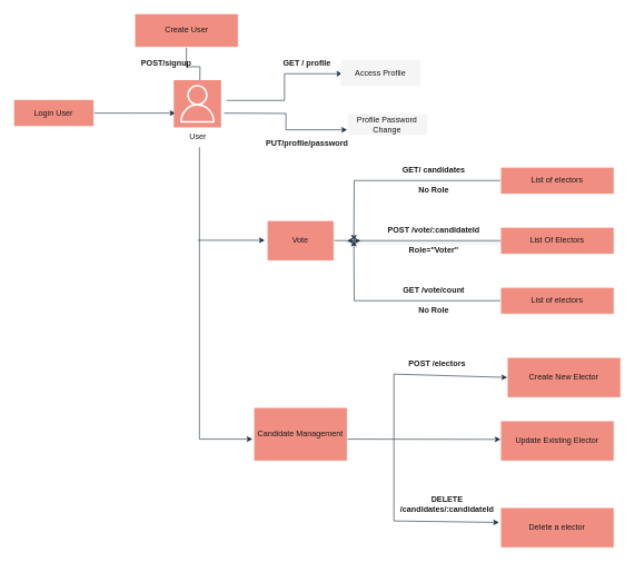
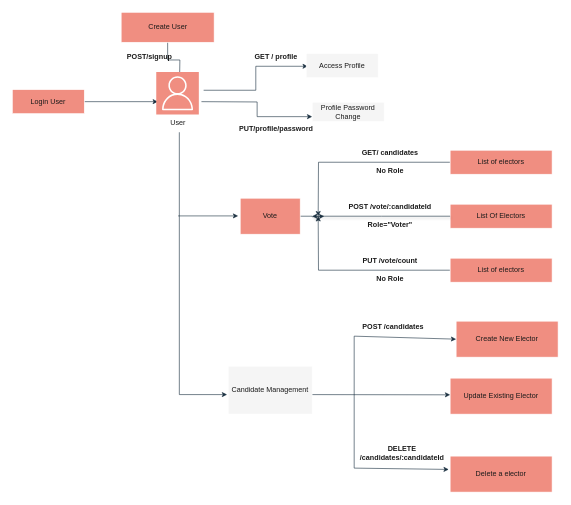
  <mxCell id="0" />
  <mxCell id="1" parent="0" />
  <mxCell id="2" style="edgeStyle=orthogonalEdgeStyle;rounded=0;orthogonalLoop=1;jettySize=auto;html=1;labelBackgroundColor=none;fontColor=default;strokeColor=#182E3E;" parent="1" source="21" edge="1"><mxGeometry relative="1" as="geometry"><mxPoint x="530" y="360" as="targetPoint" /></mxGeometry></mxCell>
  <mxCell id="3" style="edgeStyle=orthogonalEdgeStyle;rounded=0;orthogonalLoop=1;jettySize=auto;html=1;labelBackgroundColor=none;fontColor=default;strokeColor=#182E3E;" parent="1" source="4" edge="1"><mxGeometry relative="1" as="geometry"><mxPoint x="298.9" y="129" as="targetPoint" /></mxGeometry></mxCell>
  <mxCell id="4" value="Create User" style="rounded=0;whiteSpace=wrap;html=1;labelBackgroundColor=none;fillColor=#F08E81;strokeColor=#FFFFFF;fontColor=#1A1A1A;" parent="1" vertex="1"><mxGeometry x="201.5" y="20" width="155" height="50" as="geometry" /></mxCell>
  <mxCell id="5" style="edgeStyle=orthogonalEdgeStyle;rounded=0;orthogonalLoop=1;jettySize=auto;html=1;exitX=1;exitY=0.5;exitDx=0;exitDy=0;labelBackgroundColor=none;fontColor=default;strokeColor=#182E3E;" parent="1" source="6" edge="1"><mxGeometry relative="1" as="geometry"><mxPoint x="262.636" y="169" as="targetPoint" /></mxGeometry></mxCell>
  <mxCell id="6" value="Login User" style="rounded=0;whiteSpace=wrap;html=1;labelBackgroundColor=none;fillColor=#F08E81;strokeColor=#FFFFFF;fontColor=#1A1A1A;" parent="1" vertex="1"><mxGeometry x="20" y="149" width="120" height="40" as="geometry" /></mxCell>
  <mxCell id="7" style="edgeStyle=orthogonalEdgeStyle;rounded=0;orthogonalLoop=1;jettySize=auto;html=1;entryX=0;entryY=0.25;entryDx=0;entryDy=0;labelBackgroundColor=none;fontColor=default;strokeColor=#182E3E;" parent="1" edge="1"><mxGeometry relative="1" as="geometry"><mxPoint x="339.004" y="150" as="sourcePoint" /><mxPoint x="512.64" y="110" as="targetPoint" /><Array as="points"><mxPoint x="426" y="150" /><mxPoint x="426" y="110" /></Array></mxGeometry></mxCell>
  <mxCell id="8" style="edgeStyle=orthogonalEdgeStyle;rounded=0;orthogonalLoop=1;jettySize=auto;html=1;labelBackgroundColor=none;fontColor=default;strokeColor=#182E3E;entryX=0;entryY=0.75;entryDx=0;entryDy=0;" parent="1" edge="1" target="11"><mxGeometry relative="1" as="geometry"><mxPoint x="510" y="190" as="targetPoint" /><mxPoint x="335.364" y="169" as="sourcePoint" /></mxGeometry></mxCell>
  <mxCell id="9" style="edgeStyle=orthogonalEdgeStyle;rounded=0;orthogonalLoop=1;jettySize=auto;html=1;labelBackgroundColor=none;fontColor=default;entryX=-0.014;entryY=0.593;entryDx=0;entryDy=0;entryPerimeter=0;strokeColor=#182E3E;" parent="1" edge="1" target="30"><mxGeometry relative="1" as="geometry"><mxPoint x="370" y="580" as="targetPoint" /><mxPoint x="298.5" y="220" as="sourcePoint" /><Array as="points"><mxPoint x="299" y="657" /></Array></mxGeometry></mxCell>
  <mxCell id="10" value="Access Profile" style="rounded=0;whiteSpace=wrap;html=1;labelBackgroundColor=none;fillColor=#f5f5f5;strokeColor=#FFFFFF;fontColor=#1A1A1A;" parent="1" vertex="1"><mxGeometry x="510" y="89" width="120" height="40" as="geometry" /></mxCell>
  <mxCell id="11" value="Profile Password Change" style="rounded=0;whiteSpace=wrap;html=1;labelBackgroundColor=none;fillColor=#f5f5f5;strokeColor=#FFFFFF;fontColor=#1A1A1A;" parent="1" vertex="1"><mxGeometry x="520" y="170" width="120" height="32" as="geometry" /></mxCell>
  <mxCell id="12" value="POST/signup" style="text;html=1;align=center;verticalAlign=middle;whiteSpace=wrap;rounded=0;fontStyle=1;labelBackgroundColor=none;fontColor=#1A1A1A;" parent="1" vertex="1"><mxGeometry x="219" y="80" width="60" height="30" as="geometry" /></mxCell>
  <mxCell id="13" value="GET / profile" style="text;html=1;align=center;verticalAlign=middle;whiteSpace=wrap;rounded=0;fontStyle=1;labelBackgroundColor=none;fontColor=#1A1A1A;" parent="1" vertex="1"><mxGeometry x="420" y="80" width="80" height="30" as="geometry" /></mxCell>
  <mxCell id="14" value="PUT/profile/password" style="text;html=1;align=center;verticalAlign=middle;whiteSpace=wrap;rounded=0;fontStyle=1;labelBackgroundColor=none;fontColor=#1A1A1A;" parent="1" vertex="1"><mxGeometry x="430" y="200" width="60" height="30" as="geometry" /></mxCell>
  <mxCell id="15" style="edgeStyle=orthogonalEdgeStyle;rounded=0;orthogonalLoop=1;jettySize=auto;html=1;labelBackgroundColor=none;fontColor=default;strokeColor=#182E3E;" parent="1" edge="1"><mxGeometry relative="1" as="geometry"><mxPoint x="396.5" y="359.5" as="targetPoint" /><mxPoint x="296.5" y="359.5" as="sourcePoint" /></mxGeometry></mxCell>
  <mxCell id="16" style="edgeStyle=orthogonalEdgeStyle;rounded=0;orthogonalLoop=1;jettySize=auto;html=1;exitX=1;exitY=0.5;exitDx=0;exitDy=0;labelBackgroundColor=none;fontColor=default;strokeColor=#182E3E;" parent="1" source="17" edge="1"><mxGeometry relative="1" as="geometry"><mxPoint x="540" y="360" as="targetPoint" /><Array as="points"><mxPoint x="520" y="360" /><mxPoint x="520" y="361" /></Array></mxGeometry></mxCell>
  <mxCell id="17" value="Vote" style="rounded=0;whiteSpace=wrap;html=1;labelBackgroundColor=none;fillColor=#F08E81;strokeColor=#FFFFFF;fontColor=#1A1A1A;" parent="1" vertex="1"><mxGeometry x="400" y="330" width="100" height="60" as="geometry" /></mxCell>
  <mxCell id="18" style="edgeStyle=orthogonalEdgeStyle;rounded=0;orthogonalLoop=1;jettySize=auto;html=1;labelBackgroundColor=none;fontColor=default;strokeColor=#182E3E;" parent="1" source="19" edge="1"><mxGeometry relative="1" as="geometry"><mxPoint x="530" y="360" as="targetPoint" /></mxGeometry></mxCell>
  <mxCell id="19" value="List of electors" style="rounded=0;whiteSpace=wrap;html=1;labelBackgroundColor=none;fillColor=#F08E81;strokeColor=#FFFFFF;fontColor=#1A1A1A;" parent="1" vertex="1"><mxGeometry x="750" y="430" width="170" height="40" as="geometry" /></mxCell>
  <mxCell id="20" value="List Of Electors" style="rounded=0;whiteSpace=wrap;html=1;labelBackgroundColor=none;fillColor=#F08E81;strokeColor=#FFFFFF;fontColor=#1A1A1A;" parent="1" vertex="1"><mxGeometry x="750" y="340" width="170" height="40" as="geometry" /></mxCell>
  <mxCell id="21" value="List of electors" style="rounded=0;whiteSpace=wrap;html=1;labelBackgroundColor=none;fillColor=#F08E81;strokeColor=#FFFFFF;fontColor=#1A1A1A;" parent="1" vertex="1"><mxGeometry x="750" y="250" width="170" height="40" as="geometry" /></mxCell>
  <mxCell id="22" style="edgeStyle=orthogonalEdgeStyle;rounded=0;orthogonalLoop=1;jettySize=auto;html=1;shadow=1;labelBackgroundColor=none;fontColor=default;strokeColor=#182E3E;" parent="1" source="20" edge="1"><mxGeometry relative="1" as="geometry"><mxPoint x="520" y="360" as="targetPoint" /></mxGeometry></mxCell>
  <mxCell id="23" value="GET/ candidates" style="text;html=1;align=center;verticalAlign=middle;whiteSpace=wrap;rounded=0;fontStyle=1;labelBackgroundColor=none;fontColor=#1A1A1A;" parent="1" vertex="1"><mxGeometry x="590" y="240" width="120" height="30" as="geometry" /></mxCell>
  <mxCell id="24" value="No Role" style="text;html=1;align=center;verticalAlign=middle;whiteSpace=wrap;rounded=0;fontStyle=1;labelBackgroundColor=none;fontColor=#1A1A1A;" parent="1" vertex="1"><mxGeometry x="620" y="270" width="60" height="30" as="geometry" /></mxCell>
  <mxCell id="25" value="User" style="outlineConnect=0;dashed=0;verticalLabelPosition=bottom;verticalAlign=top;align=center;html=1;fontSize=12;fontStyle=0;aspect=fixed;shape=mxgraph.aws4.resourceIcon;resIcon=mxgraph.aws4.user;rounded=0;labelBackgroundColor=none;fillColor=#F08E81;strokeColor=#FFFFFF;fontColor=#1A1A1A;" parent="1" vertex="1"><mxGeometry x="260" y="119.5" width="71" height="71" as="geometry" /></mxCell>
  <mxCell id="26" value="POST /vote/:candidateId" style="text;html=1;align=center;verticalAlign=middle;whiteSpace=wrap;rounded=0;fontStyle=1;labelBackgroundColor=none;fontColor=#1A1A1A;" parent="1" vertex="1"><mxGeometry x="575" y="330" width="150" height="30" as="geometry" /></mxCell>
  <mxCell id="27" value="Role=&quot;Voter&quot;" style="text;html=1;align=center;verticalAlign=middle;whiteSpace=wrap;rounded=0;fontStyle=1;labelBackgroundColor=none;fontColor=#1A1A1A;" parent="1" vertex="1"><mxGeometry x="620" y="360" width="60" height="30" as="geometry" /></mxCell>
- <mxCell id="28" value="GET /vote/count" style="text;html=1;align=center;verticalAlign=middle;whiteSpace=wrap;rounded=0;fontStyle=1;labelBackgroundColor=none;fontColor=#1A1A1A;" parent="1" vertex="1"><mxGeometry x="600" y="420" width="100" height="30" as="geometry" /></mxCell>
+ <mxCell id="28" value="PUT /vote/count" style="text;html=1;align=center;verticalAlign=middle;whiteSpace=wrap;rounded=0;fontStyle=1;labelBackgroundColor=none;fontColor=#1A1A1A;" parent="1" vertex="1"><mxGeometry x="600" y="420" width="100" height="30" as="geometry" /></mxCell>
  <mxCell id="29" value="No Role" style="text;html=1;align=center;verticalAlign=middle;whiteSpace=wrap;rounded=0;fontStyle=1;labelBackgroundColor=none;fontColor=#1A1A1A;" parent="1" vertex="1"><mxGeometry x="620" y="450" width="60" height="30" as="geometry" /></mxCell>
- <mxCell id="30" value="Candidate Management" style="rounded=0;whiteSpace=wrap;html=1;labelBackgroundColor=none;fillColor=#F08E81;strokeColor=#FFFFFF;fontColor=#1A1A1A;" vertex="1" parent="1"><mxGeometry x="380" y="610" width="140" height="80" as="geometry" /></mxCell>
+ <mxCell id="30" value="Candidate Management" style="rounded=0;whiteSpace=wrap;html=1;labelBackgroundColor=none;fillColor=#f5f5f5;strokeColor=#FFFFFF;fontColor=#1A1A1A;" vertex="1" parent="1"><mxGeometry x="380" y="610" width="140" height="80" as="geometry" /></mxCell>
  <mxCell id="31" value="Create New Elector" style="rounded=0;whiteSpace=wrap;html=1;labelBackgroundColor=none;fillColor=#F08E81;strokeColor=#FFFFFF;fontColor=#1A1A1A;" vertex="1" parent="1"><mxGeometry x="760" y="535" width="170" height="60" as="geometry" /></mxCell>
  <mxCell id="32" value="Update Existing Elector" style="rounded=0;whiteSpace=wrap;html=1;labelBackgroundColor=none;fillColor=#F08E81;strokeColor=#FFFFFF;fontColor=#1A1A1A;" vertex="1" parent="1"><mxGeometry x="750" y="630" width="170" height="60" as="geometry" /></mxCell>
  <mxCell id="33" value="Delete a elector" style="rounded=0;whiteSpace=wrap;html=1;labelBackgroundColor=none;fillColor=#F08E81;strokeColor=#FFFFFF;fontColor=#1A1A1A;" vertex="1" parent="1"><mxGeometry x="750" y="760" width="170" height="60" as="geometry" /></mxCell>
  <mxCell id="34" value="" style="endArrow=classic;html=1;entryX=0.334;entryY=0.083;entryDx=0;entryDy=0;entryPerimeter=0;exitX=1.003;exitY=0.593;exitDx=0;exitDy=0;exitPerimeter=0;labelBackgroundColor=none;fontColor=default;strokeColor=#182E3E;" edge="1" parent="1" source="30"><mxGeometry width="50" height="50" relative="1" as="geometry"><mxPoint x="524.34" y="662.21" as="sourcePoint" /><mxPoint x="750" y="657.8" as="targetPoint" /></mxGeometry></mxCell>
  <mxCell id="35" value="" style="endArrow=none;html=1;labelBackgroundColor=none;fontColor=default;strokeColor=#182E3E;" edge="1" parent="1"><mxGeometry width="50" height="50" relative="1" as="geometry"><mxPoint x="590" y="660" as="sourcePoint" /><mxPoint x="590" y="560" as="targetPoint" /></mxGeometry></mxCell>
  <mxCell id="36" value="" style="endArrow=classic;html=1;entryX=0;entryY=0.5;entryDx=0;entryDy=0;labelBackgroundColor=none;fontColor=default;strokeColor=#182E3E;" edge="1" parent="1" target="31"><mxGeometry width="50" height="50" relative="1" as="geometry"><mxPoint x="590" y="560" as="sourcePoint" /><mxPoint x="640" y="510" as="targetPoint" /></mxGeometry></mxCell>
  <mxCell id="37" value="" style="endArrow=none;html=1;labelBackgroundColor=none;fontColor=default;strokeColor=#182E3E;" edge="1" parent="1"><mxGeometry width="50" height="50" relative="1" as="geometry"><mxPoint x="590" y="660" as="sourcePoint" /><mxPoint x="590" y="780" as="targetPoint" /></mxGeometry></mxCell>
  <mxCell id="38" value="" style="endArrow=classic;html=1;entryX=-0.014;entryY=0.37;entryDx=0;entryDy=0;entryPerimeter=0;labelBackgroundColor=none;fontColor=default;strokeColor=#182E3E;" edge="1" parent="1" target="33"><mxGeometry width="50" height="50" relative="1" as="geometry"><mxPoint x="590" y="780" as="sourcePoint" /><mxPoint x="640" y="730" as="targetPoint" /></mxGeometry></mxCell>
- <mxCell id="39" value="POST /electors" style="text;html=1;align=center;verticalAlign=middle;whiteSpace=wrap;rounded=0;fontStyle=1;labelBackgroundColor=none;fontColor=#1A1A1A;" vertex="1" parent="1"><mxGeometry x="600" y="530" width="110" height="30" as="geometry" /></mxCell>
+ <mxCell id="39" value="POST /candidates" style="text;html=1;align=center;verticalAlign=middle;whiteSpace=wrap;rounded=0;fontStyle=1;labelBackgroundColor=none;fontColor=#1A1A1A;" vertex="1" parent="1"><mxGeometry x="600" y="530" width="110" height="30" as="geometry" /></mxCell>
  <mxCell id="40" value="DEL&lt;span&gt;E&lt;/span&gt;TE&lt;br&gt;/candidates/:candidateId" style="text;html=1;align=center;verticalAlign=middle;whiteSpace=wrap;rounded=0;fontStyle=1;labelBackgroundColor=none;fontColor=#1A1A1A;" vertex="1" parent="1"><mxGeometry x="640" y="740" width="60" height="30" as="geometry" /></mxCell>
